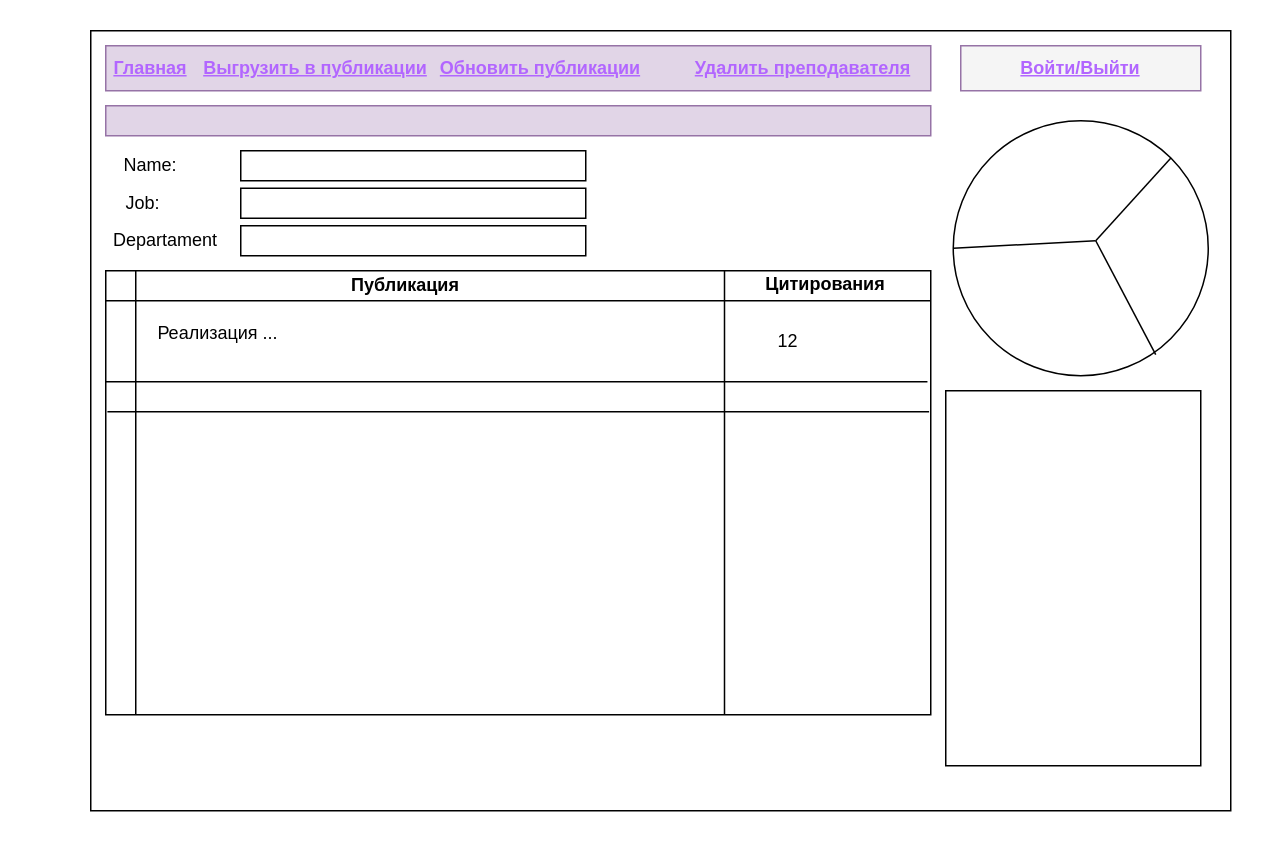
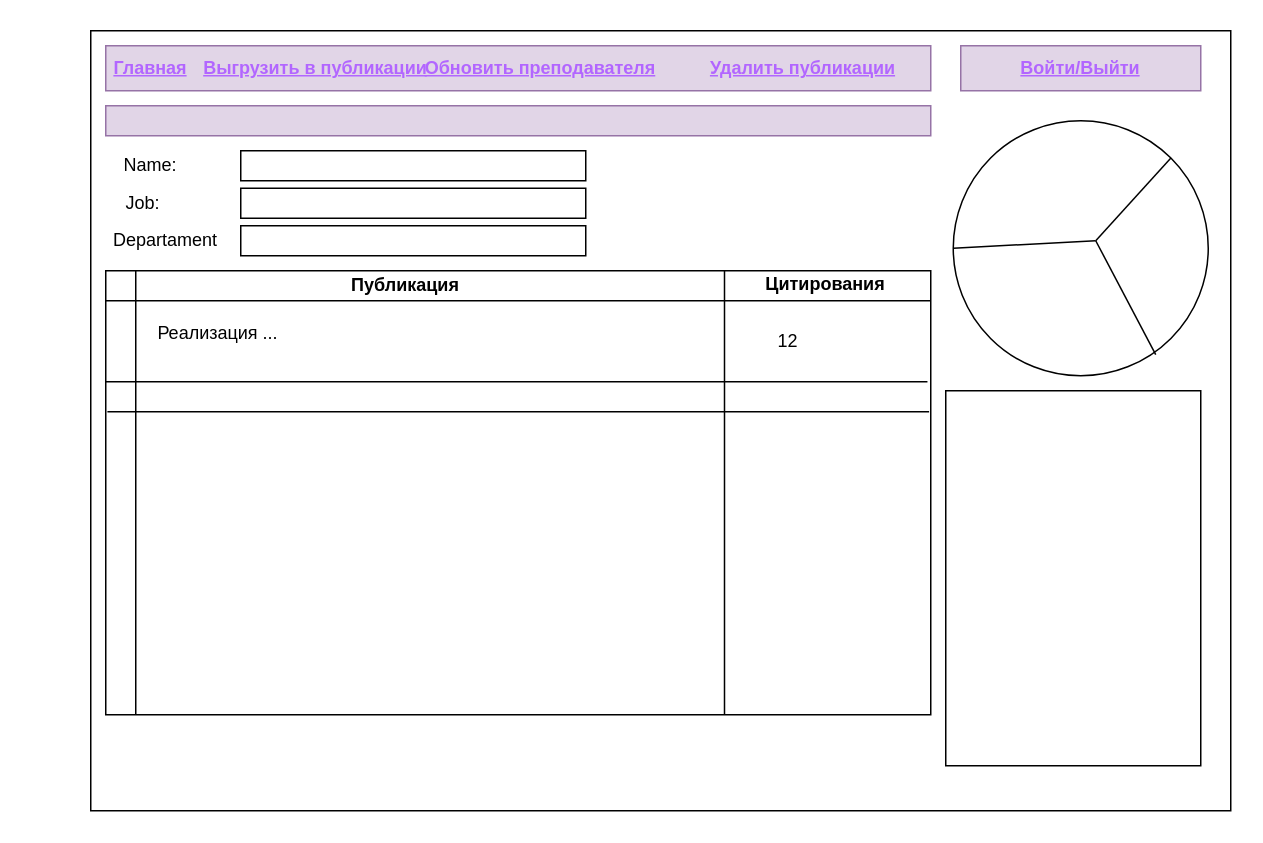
  <mxCell id="0" />
  <mxCell id="1" parent="0" />
  <mxCell id="2" value="" style="rounded=0;whiteSpace=wrap;html=1;" parent="1" vertex="1"><mxGeometry x="60" y="20" width="760" height="520" as="geometry" /></mxCell>
  <mxCell id="3" value="" style="rounded=0;whiteSpace=wrap;html=1;fillColor=#e1d5e7;strokeColor=#9673a6;" parent="1" vertex="1"><mxGeometry x="70" y="30" width="550" height="30" as="geometry" /></mxCell>
- <mxCell id="4" value="Войти/Выйти" style="rounded=0;whiteSpace=wrap;html=1;fillColor=#f5f5f5;strokeColor=#9673a6;fontColor=#B266FF;fontStyle=5;" parent="1" vertex="1"><mxGeometry x="640" y="30" width="160" height="30" as="geometry" /></mxCell>
+ <mxCell id="4" value="Войти/Выйти" style="rounded=0;whiteSpace=wrap;html=1;fillColor=#e1d5e7;strokeColor=#9673a6;fontColor=#B266FF;fontStyle=5" parent="1" vertex="1"><mxGeometry x="640" y="30" width="160" height="30" as="geometry" /></mxCell>
  <mxCell id="5" value="Главная" style="text;html=1;align=center;verticalAlign=middle;whiteSpace=wrap;rounded=0;fontColor=#B266FF;fontStyle=5" parent="1" vertex="1"><mxGeometry x="70" y="30" width="60" height="30" as="geometry" /></mxCell>
  <mxCell id="6" value="" style="shape=internalStorage;whiteSpace=wrap;html=1;backgroundOutline=1;" parent="1" vertex="1"><mxGeometry x="70" y="180" width="550" height="296" as="geometry" /></mxCell>
  <mxCell id="7" value="" style="endArrow=none;html=1;rounded=0;exitX=-0.001;exitY=0.165;exitDx=0;exitDy=0;exitPerimeter=0;entryX=0.995;entryY=0.165;entryDx=0;entryDy=0;entryPerimeter=0;" parent="1" edge="1"><mxGeometry width="50" height="50" relative="1" as="geometry"><mxPoint x="70" y="254" as="sourcePoint" /><mxPoint x="617.8" y="254" as="targetPoint" /><Array as="points"><mxPoint x="340" y="254" /></Array></mxGeometry></mxCell>
  <mxCell id="8" value="" style="endArrow=none;html=1;rounded=0;exitX=-0.001;exitY=0.165;exitDx=0;exitDy=0;exitPerimeter=0;entryX=0.995;entryY=0.165;entryDx=0;entryDy=0;entryPerimeter=0;" parent="1" edge="1"><mxGeometry width="50" height="50" relative="1" as="geometry"><mxPoint x="71.1" y="274" as="sourcePoint" /><mxPoint x="618.9" y="274" as="targetPoint" /><Array as="points"><mxPoint x="341.1" y="274" /></Array></mxGeometry></mxCell>
  <mxCell id="9" style="edgeStyle=orthogonalEdgeStyle;rounded=0;orthogonalLoop=1;jettySize=auto;html=1;exitX=0.5;exitY=1;exitDx=0;exitDy=0;" parent="1" source="6" target="6" edge="1"><mxGeometry relative="1" as="geometry" /></mxCell>
  <mxCell id="10" value="" style="endArrow=none;html=1;rounded=0;entryX=0.75;entryY=0;entryDx=0;entryDy=0;exitX=0.75;exitY=1;exitDx=0;exitDy=0;" parent="1" source="6" target="6" edge="1"><mxGeometry width="50" height="50" relative="1" as="geometry"><mxPoint x="218" y="374" as="sourcePoint" /><mxPoint x="218" y="224" as="targetPoint" /></mxGeometry></mxCell>
  <mxCell id="11" value="Публикация" style="text;html=1;align=center;verticalAlign=middle;whiteSpace=wrap;rounded=0;fontStyle=1" parent="1" vertex="1"><mxGeometry x="240" y="175" width="60" height="30" as="geometry" /></mxCell>
  <mxCell id="12" value="Цитирования" style="text;html=1;align=center;verticalAlign=middle;whiteSpace=wrap;rounded=0;fontStyle=1" parent="1" vertex="1"><mxGeometry x="520" y="174" width="60" height="30" as="geometry" /></mxCell>
  <mxCell id="13" value="Реализация ..." style="text;html=1;align=center;verticalAlign=middle;whiteSpace=wrap;rounded=0;fontColor=#000000;fontStyle=0" parent="1" vertex="1"><mxGeometry y="214" width="250" height="15" as="geometry" x="20" /></mxCell>
  <mxCell id="14" value="12" style="text;html=1;align=center;verticalAlign=middle;whiteSpace=wrap;rounded=0;" parent="1" vertex="1"><mxGeometry x="495" y="211.5" width="60" height="30" as="geometry" /></mxCell>
  <mxCell id="15" value="" style="ellipse;whiteSpace=wrap;html=1;" parent="1" vertex="1"><mxGeometry x="635" y="80" width="170" height="170" as="geometry" /></mxCell>
  <mxCell id="16" value="" style="endArrow=none;html=1;rounded=0;entryX=1;entryY=0;entryDx=0;entryDy=0;" parent="1" target="15" edge="1"><mxGeometry width="50" height="50" relative="1" as="geometry"><mxPoint x="730" y="160" as="sourcePoint" /><mxPoint x="750" y="140" as="targetPoint" /></mxGeometry></mxCell>
  <mxCell id="17" value="" style="endArrow=none;html=1;rounded=0;exitX=0.794;exitY=0.917;exitDx=0;exitDy=0;exitPerimeter=0;" parent="1" source="15" edge="1"><mxGeometry width="50" height="50" relative="1" as="geometry"><mxPoint x="710" y="230" as="sourcePoint" /><mxPoint x="730" y="160" as="targetPoint" /></mxGeometry></mxCell>
  <mxCell id="18" value="" style="endArrow=none;html=1;rounded=0;exitX=0;exitY=0.5;exitDx=0;exitDy=0;" parent="1" source="15" edge="1"><mxGeometry width="50" height="50" relative="1" as="geometry"><mxPoint x="670" y="350" as="sourcePoint" /><mxPoint x="730" y="160" as="targetPoint" /></mxGeometry></mxCell>
- <mxCell id="19" value="Удалить преподавателя" style="text;html=1;align=center;verticalAlign=middle;whiteSpace=wrap;rounded=0;fontStyle=5;fontColor=#B266FF;" parent="1" vertex="1"><mxGeometry x="420" y="30" width="230" height="30" as="geometry" /></mxCell>
+ <mxCell id="19" value="Удалить публикации" style="text;html=1;align=center;verticalAlign=middle;whiteSpace=wrap;rounded=0;fontStyle=5;fontColor=#B266FF;" parent="1" vertex="1"><mxGeometry x="420" y="30" width="230" height="30" as="geometry" /></mxCell>
  <mxCell id="20" value="" style="rounded=0;whiteSpace=wrap;html=1;fillColor=#e1d5e7;strokeColor=#9673a6;" parent="1" vertex="1"><mxGeometry x="70" y="70" width="550" height="20" as="geometry" /></mxCell>
  <mxCell id="21" value="Выгрузить в публикации" style="text;html=1;align=center;verticalAlign=middle;whiteSpace=wrap;rounded=0;fontStyle=5;fontColor=#B266FF;" parent="1" vertex="1"><mxGeometry x="80" y="30" width="260" height="30" as="geometry" /></mxCell>
  <mxCell id="22" value="" style="rounded=0;whiteSpace=wrap;html=1;" parent="1" vertex="1"><mxGeometry x="630" y="260" width="170" height="250" as="geometry" /></mxCell>
- <mxCell id="23" value="Обновить публикации" style="text;html=1;align=center;verticalAlign=middle;whiteSpace=wrap;rounded=0;fontStyle=5;fontColor=#B266FF;" vertex="1" parent="1"><mxGeometry x="230" y="30" width="260" height="30" as="geometry" /></mxCell>
+ <mxCell id="23" value="Обновить преподавателя" style="text;html=1;align=center;verticalAlign=middle;whiteSpace=wrap;rounded=0;fontStyle=5;fontColor=#B266FF;" vertex="1" parent="1"><mxGeometry x="230" y="30" width="260" height="30" as="geometry" /></mxCell>
  <mxCell id="24" value="Name:" style="text;html=1;align=center;verticalAlign=middle;whiteSpace=wrap;rounded=0;" vertex="1" parent="1"><mxGeometry x="70" y="95" width="60" height="30" as="geometry" /></mxCell>
  <mxCell id="25" value="Job:" style="text;html=1;align=center;verticalAlign=middle;whiteSpace=wrap;rounded=0;" vertex="1" parent="1"><mxGeometry x="70" y="120" width="50" height="30" as="geometry" /></mxCell>
  <mxCell id="26" value="Departament" style="text;html=1;align=center;verticalAlign=middle;whiteSpace=wrap;rounded=0;" vertex="1" parent="1"><mxGeometry x="80" y="145" width="60" height="30" as="geometry" /></mxCell>
  <mxCell id="27" value="" style="rounded=0;whiteSpace=wrap;html=1;" vertex="1" parent="1"><mxGeometry x="160" y="100" width="230" height="20" as="geometry" /></mxCell>
  <mxCell id="28" style="edgeStyle=orthogonalEdgeStyle;rounded=0;orthogonalLoop=1;jettySize=auto;html=1;exitX=0.5;exitY=1;exitDx=0;exitDy=0;" edge="1" parent="1" source="26" target="26"><mxGeometry relative="1" as="geometry" /></mxCell>
  <mxCell id="29" value="" style="rounded=0;whiteSpace=wrap;html=1;" vertex="1" parent="1"><mxGeometry x="160" y="125" width="230" height="20" as="geometry" /></mxCell>
  <mxCell id="30" value="" style="rounded=0;whiteSpace=wrap;html=1;" vertex="1" parent="1"><mxGeometry x="160" y="150" width="230" height="20" as="geometry" /></mxCell>
